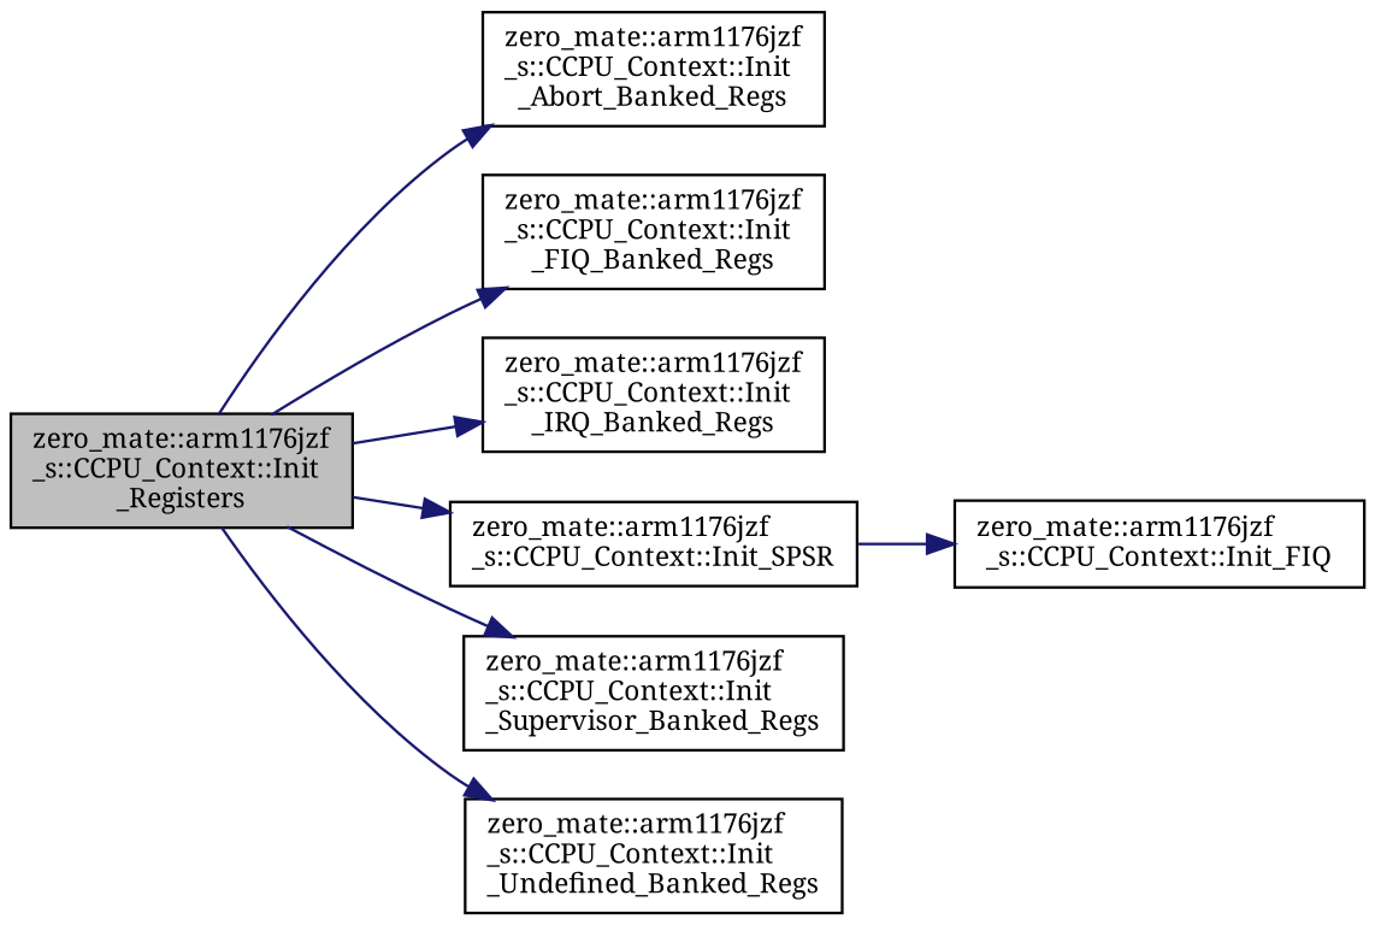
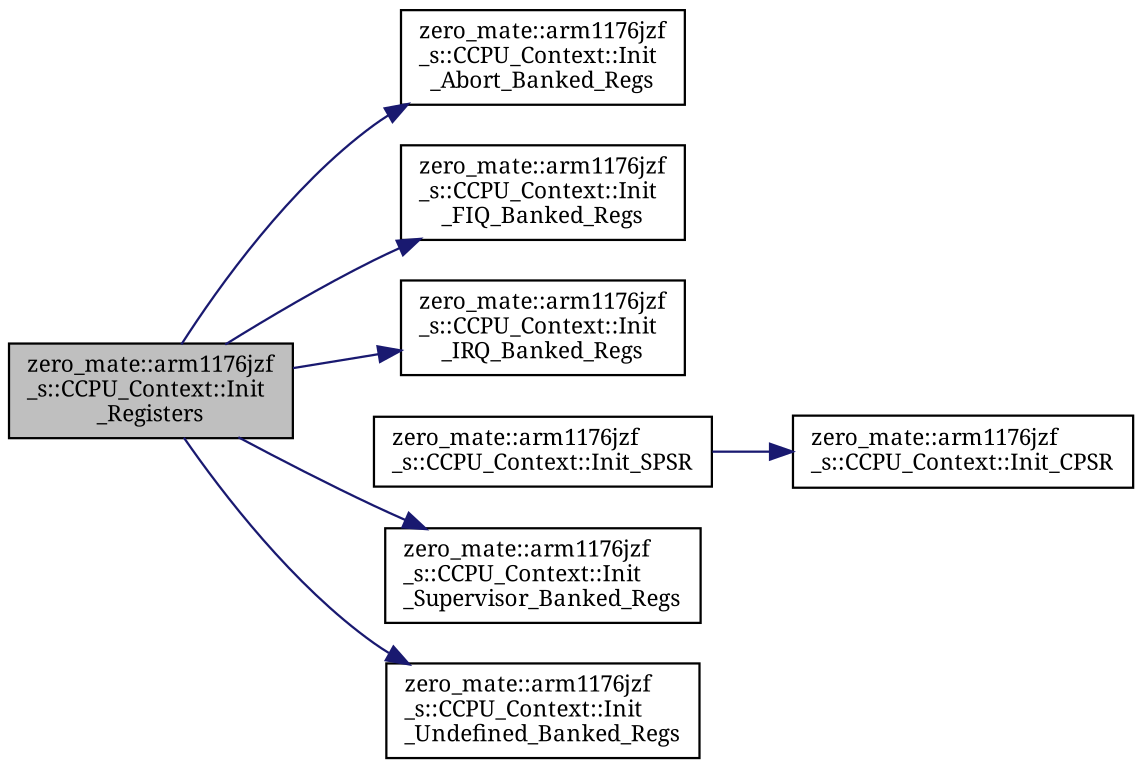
  digraph {
    fontname="Noto Serif"
    rankdir=LR
    node [color=black fontname="Noto Serif" fontsize=10 shape=record]
    edge [color=midnightblue fontname="Noto Serif" fontsize=10 labelfontname=Helvetica labelfontsize=10 style=solid]
    n1 [fillcolor=grey75 fontcolor=black height=0.2 label="zero_mate::arm1176jzf\l_s::CCPU_Context::Init\l_Registers" style=filled width=0.4]
    n2 [height=0.2 label="zero_mate::arm1176jzf\l_s::CCPU_Context::Init\l_Abort_Banked_Regs" width=0.4]
    n3 [height=0.2 label="zero_mate::arm1176jzf\l_s::CCPU_Context::Init\l_FIQ_Banked_Regs" width=0.4]
    n4 [height=0.2 label="zero_mate::arm1176jzf\l_s::CCPU_Context::Init\l_IRQ_Banked_Regs" width=0.4]
    n5 [height=0.2 label="zero_mate::arm1176jzf\l_s::CCPU_Context::Init_SPSR" width=0.4]
    n6 [height=0.2 label="zero_mate::arm1176jzf\l_s::CCPU_Context::Init\l_Supervisor_Banked_Regs" width=0.4]
    n7 [height=0.2 label="zero_mate::arm1176jzf\l_s::CCPU_Context::Init\l_Undefined_Banked_Regs" width=0.4]
-   n8 [height=0.2 label="zero_mate::arm1176jzf\l_s::CCPU_Context::Init_FIQ" width=0.4]
+   n8 [height=0.2 label="zero_mate::arm1176jzf\l_s::CCPU_Context::Init_CPSR" width=0.4]
    n1 -> n2
    n1 -> n3
    n1 -> n4
-   n1 -> n5
    n1 -> n6
    n1 -> n7
    n5 -> n8
  }
